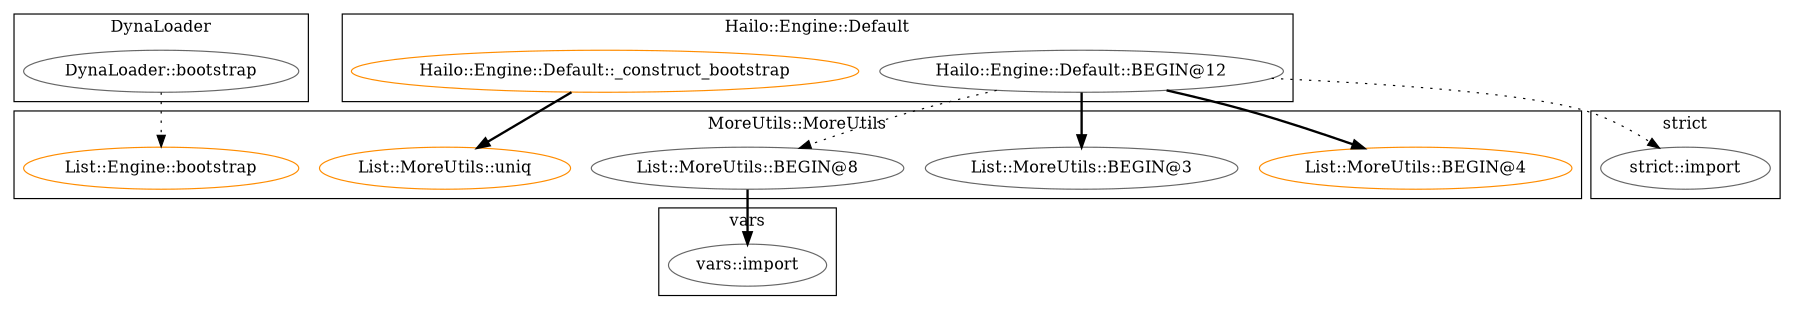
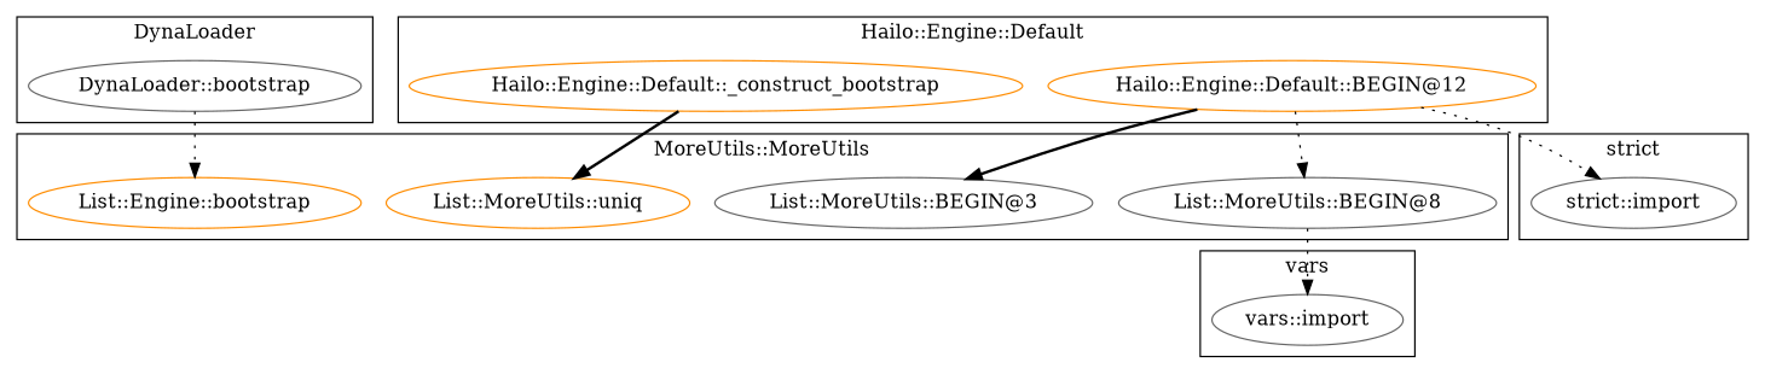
  digraph {
    node [color=gray40]
    edge [style=dotted]
-   "List::MoreUtils::BEGIN@4" [color=darkorange]
    "List::MoreUtils::BEGIN@3"
    "List::MoreUtils::uniq" [color=darkorange]
    "List::MoreUtils::BEGIN@8"
    n5 [color=darkorange label="List::Engine::bootstrap"]
    "DynaLoader::bootstrap"
    "vars::import"
    "strict::import"
    n9 [color=darkorange label="Hailo::Engine::Default::_construct_bootstrap"]
-   "Hailo::Engine::Default::BEGIN@12"
+   "Hailo::Engine::Default::BEGIN@12" [color=darkorange]
    subgraph cluster_1 {
      label="MoreUtils::MoreUtils"
-     "List::MoreUtils::BEGIN@4"
      "List::MoreUtils::BEGIN@3"
      "List::MoreUtils::uniq"
      "List::MoreUtils::BEGIN@8"
      n5
    }
    subgraph cluster_2 {
      label=DynaLoader
      "DynaLoader::bootstrap"
    }
    subgraph cluster_3 {
      label=vars
      "vars::import"
    }
    subgraph cluster_4 {
      label="strict"
      "strict::import"
    }
    subgraph cluster_5 {
      label="Hailo::Engine::Default"
      n9
      "Hailo::Engine::Default::BEGIN@12"
    }
-   "List::MoreUtils::BEGIN@8" -> "vars::import" [style=bold]
+   "List::MoreUtils::BEGIN@8" -> "vars::import"
    "DynaLoader::bootstrap" -> n5
    n9 -> "List::MoreUtils::uniq" [style=bold]
-   "Hailo::Engine::Default::BEGIN@12" -> "List::MoreUtils::BEGIN@4" [style=bold]
    "Hailo::Engine::Default::BEGIN@12" -> "List::MoreUtils::BEGIN@3" [style=bold]
    "Hailo::Engine::Default::BEGIN@12" -> "List::MoreUtils::BEGIN@8"
    "Hailo::Engine::Default::BEGIN@12" -> "strict::import"
  }
